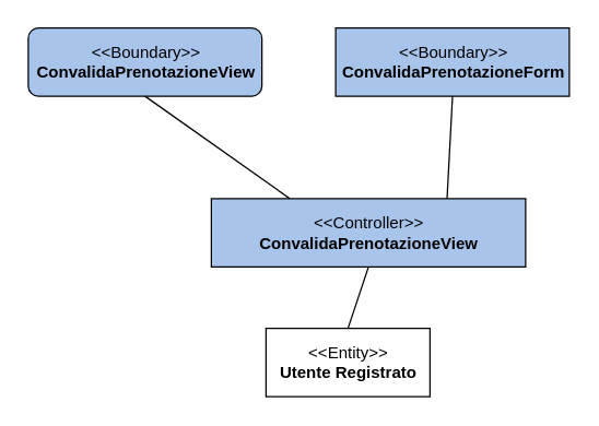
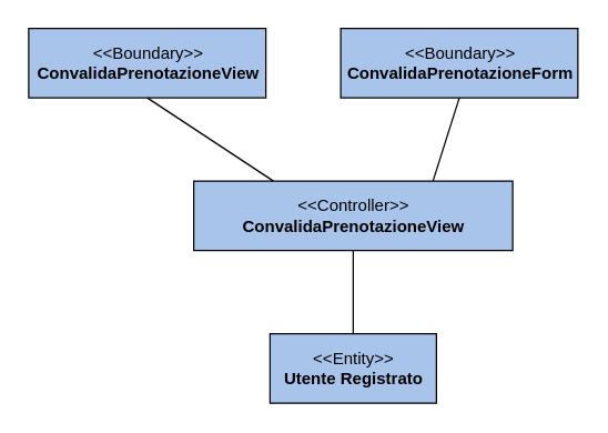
  <mxCell id="0" />
  <mxCell id="1" parent="0" />
- <mxCell id="2" value="&amp;lt;&amp;lt;Entity&amp;gt;&amp;gt;&lt;br&gt;&lt;div&gt;&lt;b&gt;Utente Registrato&lt;/b&gt;&lt;br&gt;&lt;/div&gt;" style="html=1;fillColor=#ffffff;" vertex="1" parent="1"><mxGeometry x="194" y="240" width="120" height="50" as="geometry" /></mxCell>
- <mxCell id="3" value="&amp;lt;&amp;lt;Controller&amp;gt;&amp;gt;&lt;br&gt;&lt;div&gt;&lt;b&gt;ConvalidaPrenotazioneView&lt;/b&gt;&lt;br&gt;&lt;/div&gt;" style="html=1;fillColor=#A9C4EB;" vertex="1" parent="1"><mxGeometry x="154" y="145" width="230" height="50" as="geometry" /></mxCell>
- <mxCell id="4" value="&amp;lt;&amp;lt;Boundary&amp;gt;&amp;gt;&lt;br&gt;&lt;div&gt;&lt;b&gt;ConvalidaPrenotazioneView&lt;/b&gt;&lt;br&gt;&lt;/div&gt;" style="html=1;fillColor=#A9C4EB;rounded=1;" vertex="1" parent="1"><mxGeometry x="20" y="20" width="171" height="50" as="geometry" /></mxCell>
+ <mxCell id="2" value="&amp;lt;&amp;lt;Entity&amp;gt;&amp;gt;&lt;br&gt;&lt;div&gt;&lt;b&gt;Utente Registrato&lt;/b&gt;&lt;br&gt;&lt;/div&gt;" style="html=1;fillColor=#A9C4EB;" vertex="1" parent="1"><mxGeometry x="194" y="240" width="120" height="50" as="geometry" /></mxCell>
+ <mxCell id="3" value="&amp;lt;&amp;lt;Controller&amp;gt;&amp;gt;&lt;br&gt;&lt;div&gt;&lt;b&gt;ConvalidaPrenotazioneView&lt;/b&gt;&lt;br&gt;&lt;/div&gt;" style="html=1;fillColor=#A9C4EB;" vertex="1" parent="1"><mxGeometry x="139" y="130" width="230" height="50" as="geometry" /></mxCell>
+ <mxCell id="4" value="&amp;lt;&amp;lt;Boundary&amp;gt;&amp;gt;&lt;br&gt;&lt;div&gt;&lt;b&gt;ConvalidaPrenotazioneView&lt;/b&gt;&lt;br&gt;&lt;/div&gt;" style="html=1;fillColor=#A9C4EB;" vertex="1" parent="1"><mxGeometry x="20" y="20" width="171" height="50" as="geometry" /></mxCell>
  <mxCell id="5" value="" style="endArrow=none;html=1;entryX=0.5;entryY=1;entryDx=0;entryDy=0;exitX=0.5;exitY=0;exitDx=0;exitDy=0;" edge="1" parent="1" source="2" target="3"><mxGeometry width="50" height="50" relative="1" as="geometry"><mxPoint x="230" y="360" as="sourcePoint" /><mxPoint x="280" y="310" as="targetPoint" /></mxGeometry></mxCell>
  <mxCell id="6" value="" style="endArrow=none;html=1;entryX=0.5;entryY=1;entryDx=0;entryDy=0;exitX=0.25;exitY=0;exitDx=0;exitDy=0;" edge="1" parent="1" source="3" target="4"><mxGeometry width="50" height="50" relative="1" as="geometry"><mxPoint x="280" y="90" as="sourcePoint" /><mxPoint x="280" y="30" as="targetPoint" /></mxGeometry></mxCell>
  <mxCell id="7" value="" style="endArrow=none;html=1;exitX=0.75;exitY=0;exitDx=0;exitDy=0;entryX=0.5;entryY=1;entryDx=0;entryDy=0;" edge="1" parent="1" source="3" target="8"><mxGeometry width="50" height="50" relative="1" as="geometry"><mxPoint x="350" y="90" as="sourcePoint" /><mxPoint x="400" y="70" as="targetPoint" /></mxGeometry></mxCell>
  <mxCell id="8" value="&amp;lt;&amp;lt;Boundary&amp;gt;&amp;gt;&lt;br&gt;&lt;div&gt;&lt;b&gt;ConvalidaPrenotazioneForm&lt;/b&gt;&lt;br&gt;&lt;/div&gt;" style="html=1;fillColor=#A9C4EB;" vertex="1" parent="1"><mxGeometry x="245" y="20" width="171" height="50" as="geometry" /></mxCell>
